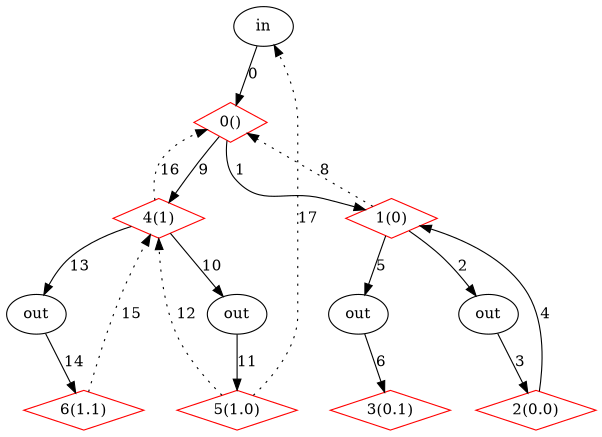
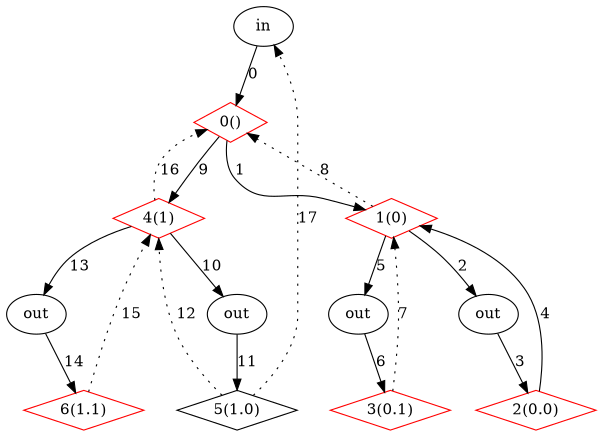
  digraph {
    rankdir=TB
    node [shape=diamond color=red]
    edge [style=solid]
    n1 [label=in shape=ellipse color=""]
    n2 [label="0()"]
    n3 [label="1(0)"]
    n4 [label="4(1)"]
    n5 [label=out shape=ellipse color=""]
    n6 [label=out shape=ellipse color=""]
    n7 [label=out shape=ellipse color=""]
    n8 [label=out shape=ellipse color=""]
    n9 [label="2(0.0)"]
    n10 [label="3(0.1)"]
-   n11 [label="5(1.0)"]
+   n11 [color=black label="5(1.0)"]
    n12 [label="6(1.1)"]
    n1 -> n2 [label=0]
    n2 -> n3 [label=1]
    n2 -> n4 [label=9]
    n3 -> n2 [label=8 style=dotted]
    n3 -> n5 [label=2]
    n3 -> n6 [label=5]
    n4 -> n2 [label=16 style=dotted]
    n4 -> n7 [label=10]
    n4 -> n8 [label=13]
    n5 -> n9 [label=3]
    n6 -> n10 [label=6]
    n7 -> n11 [label=11]
    n8 -> n12 [label=14]
    n9 -> n3 [label=4]
+   n10 -> n3 [label=7 style=dotted]
    n11 -> n1 [label=17 style=dotted]
    n11 -> n4 [label=12 style=dotted]
    n12 -> n4 [label=15 style=dotted]
  }
